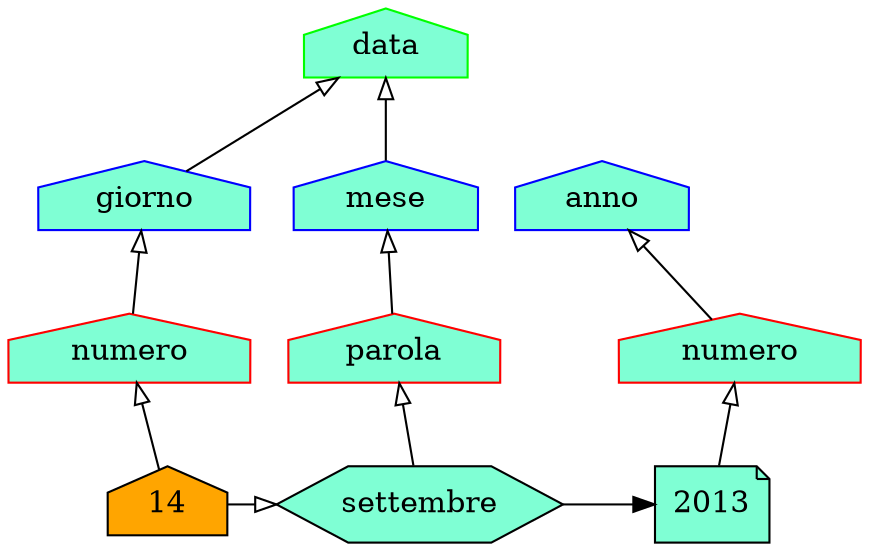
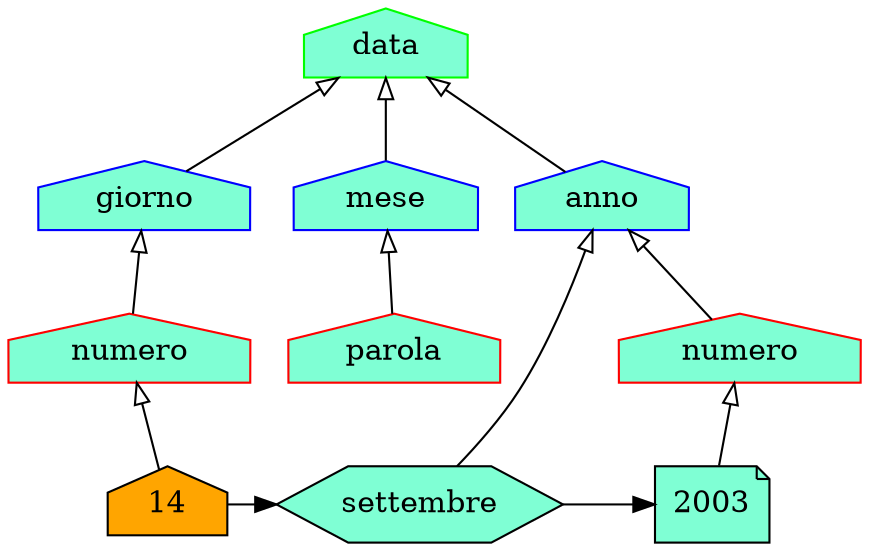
  digraph {
    rankdir=BT
    node [fillcolor=aquamarine shape=house style=filled]
    edge [arrowhead=empty]
    n1 [fillcolor=orange label=14]
    n2 [label=settembre shape=hexagon]
-   n3 [label=2013 shape=note]
+   n3 [label=2003 shape=note]
    n4 [color=red label=numero]
    n5 [color=red label=numero]
    n6 [color=red label=parola]
    n7 [color=blue label=giorno]
    n8 [color=blue label=mese]
    n9 [color=blue label=anno]
    n10 [color=green label=data]
    subgraph sub_1 {
      rank=source
      n1
      n2
      n3
    }
    subgraph sub_2 {
      rank=same
      n4
      n5
      n6
    }
    subgraph sub_3 {
      rank=same
      n7
      n8
      n9
    }
    subgraph sub_4 {
      rank=same
      n10
    }
    subgraph sub_5 {
      rank=same
    }
-   n1 -> n2
+   n1 -> n2 [arrowhead=normal]
    n1 -> n4
    n2 -> n3 [arrowhead=normal]
-   n2 -> n6
+   n2 -> n9
    n3 -> n5
    n4 -> n7
    n5 -> n9
    n6 -> n8
    n7 -> n10
    n8 -> n10
+   n9 -> n10
  }
